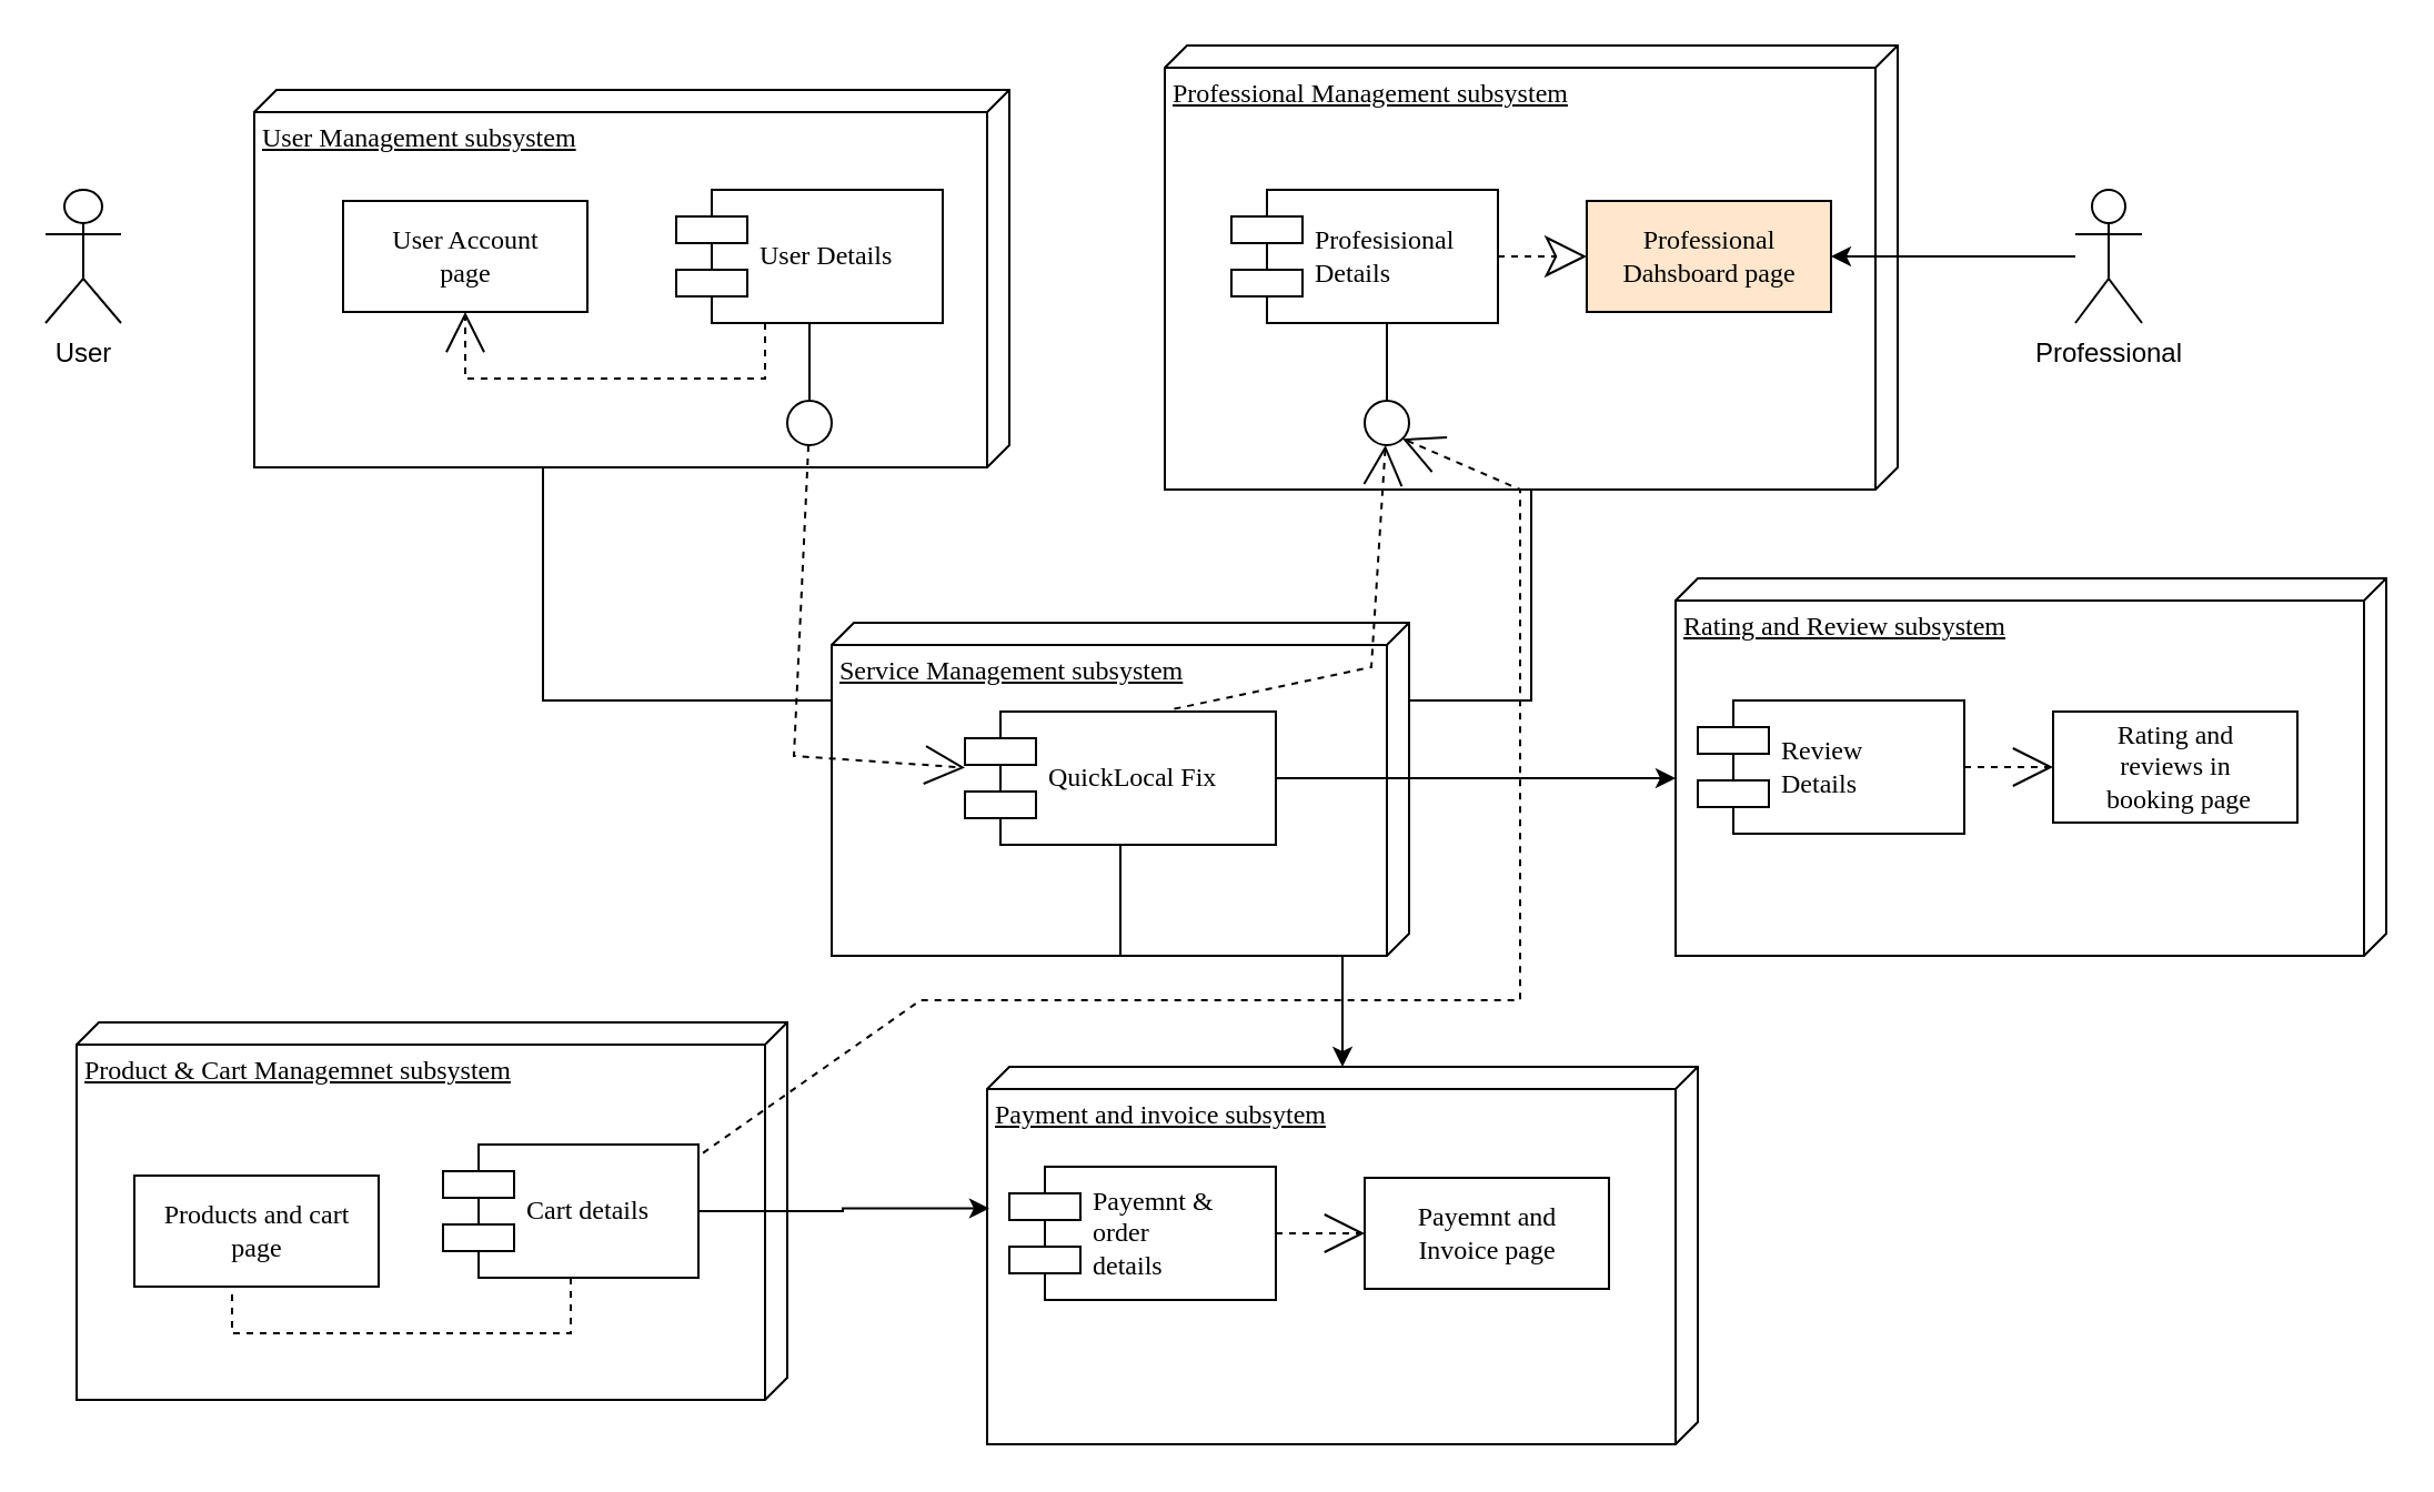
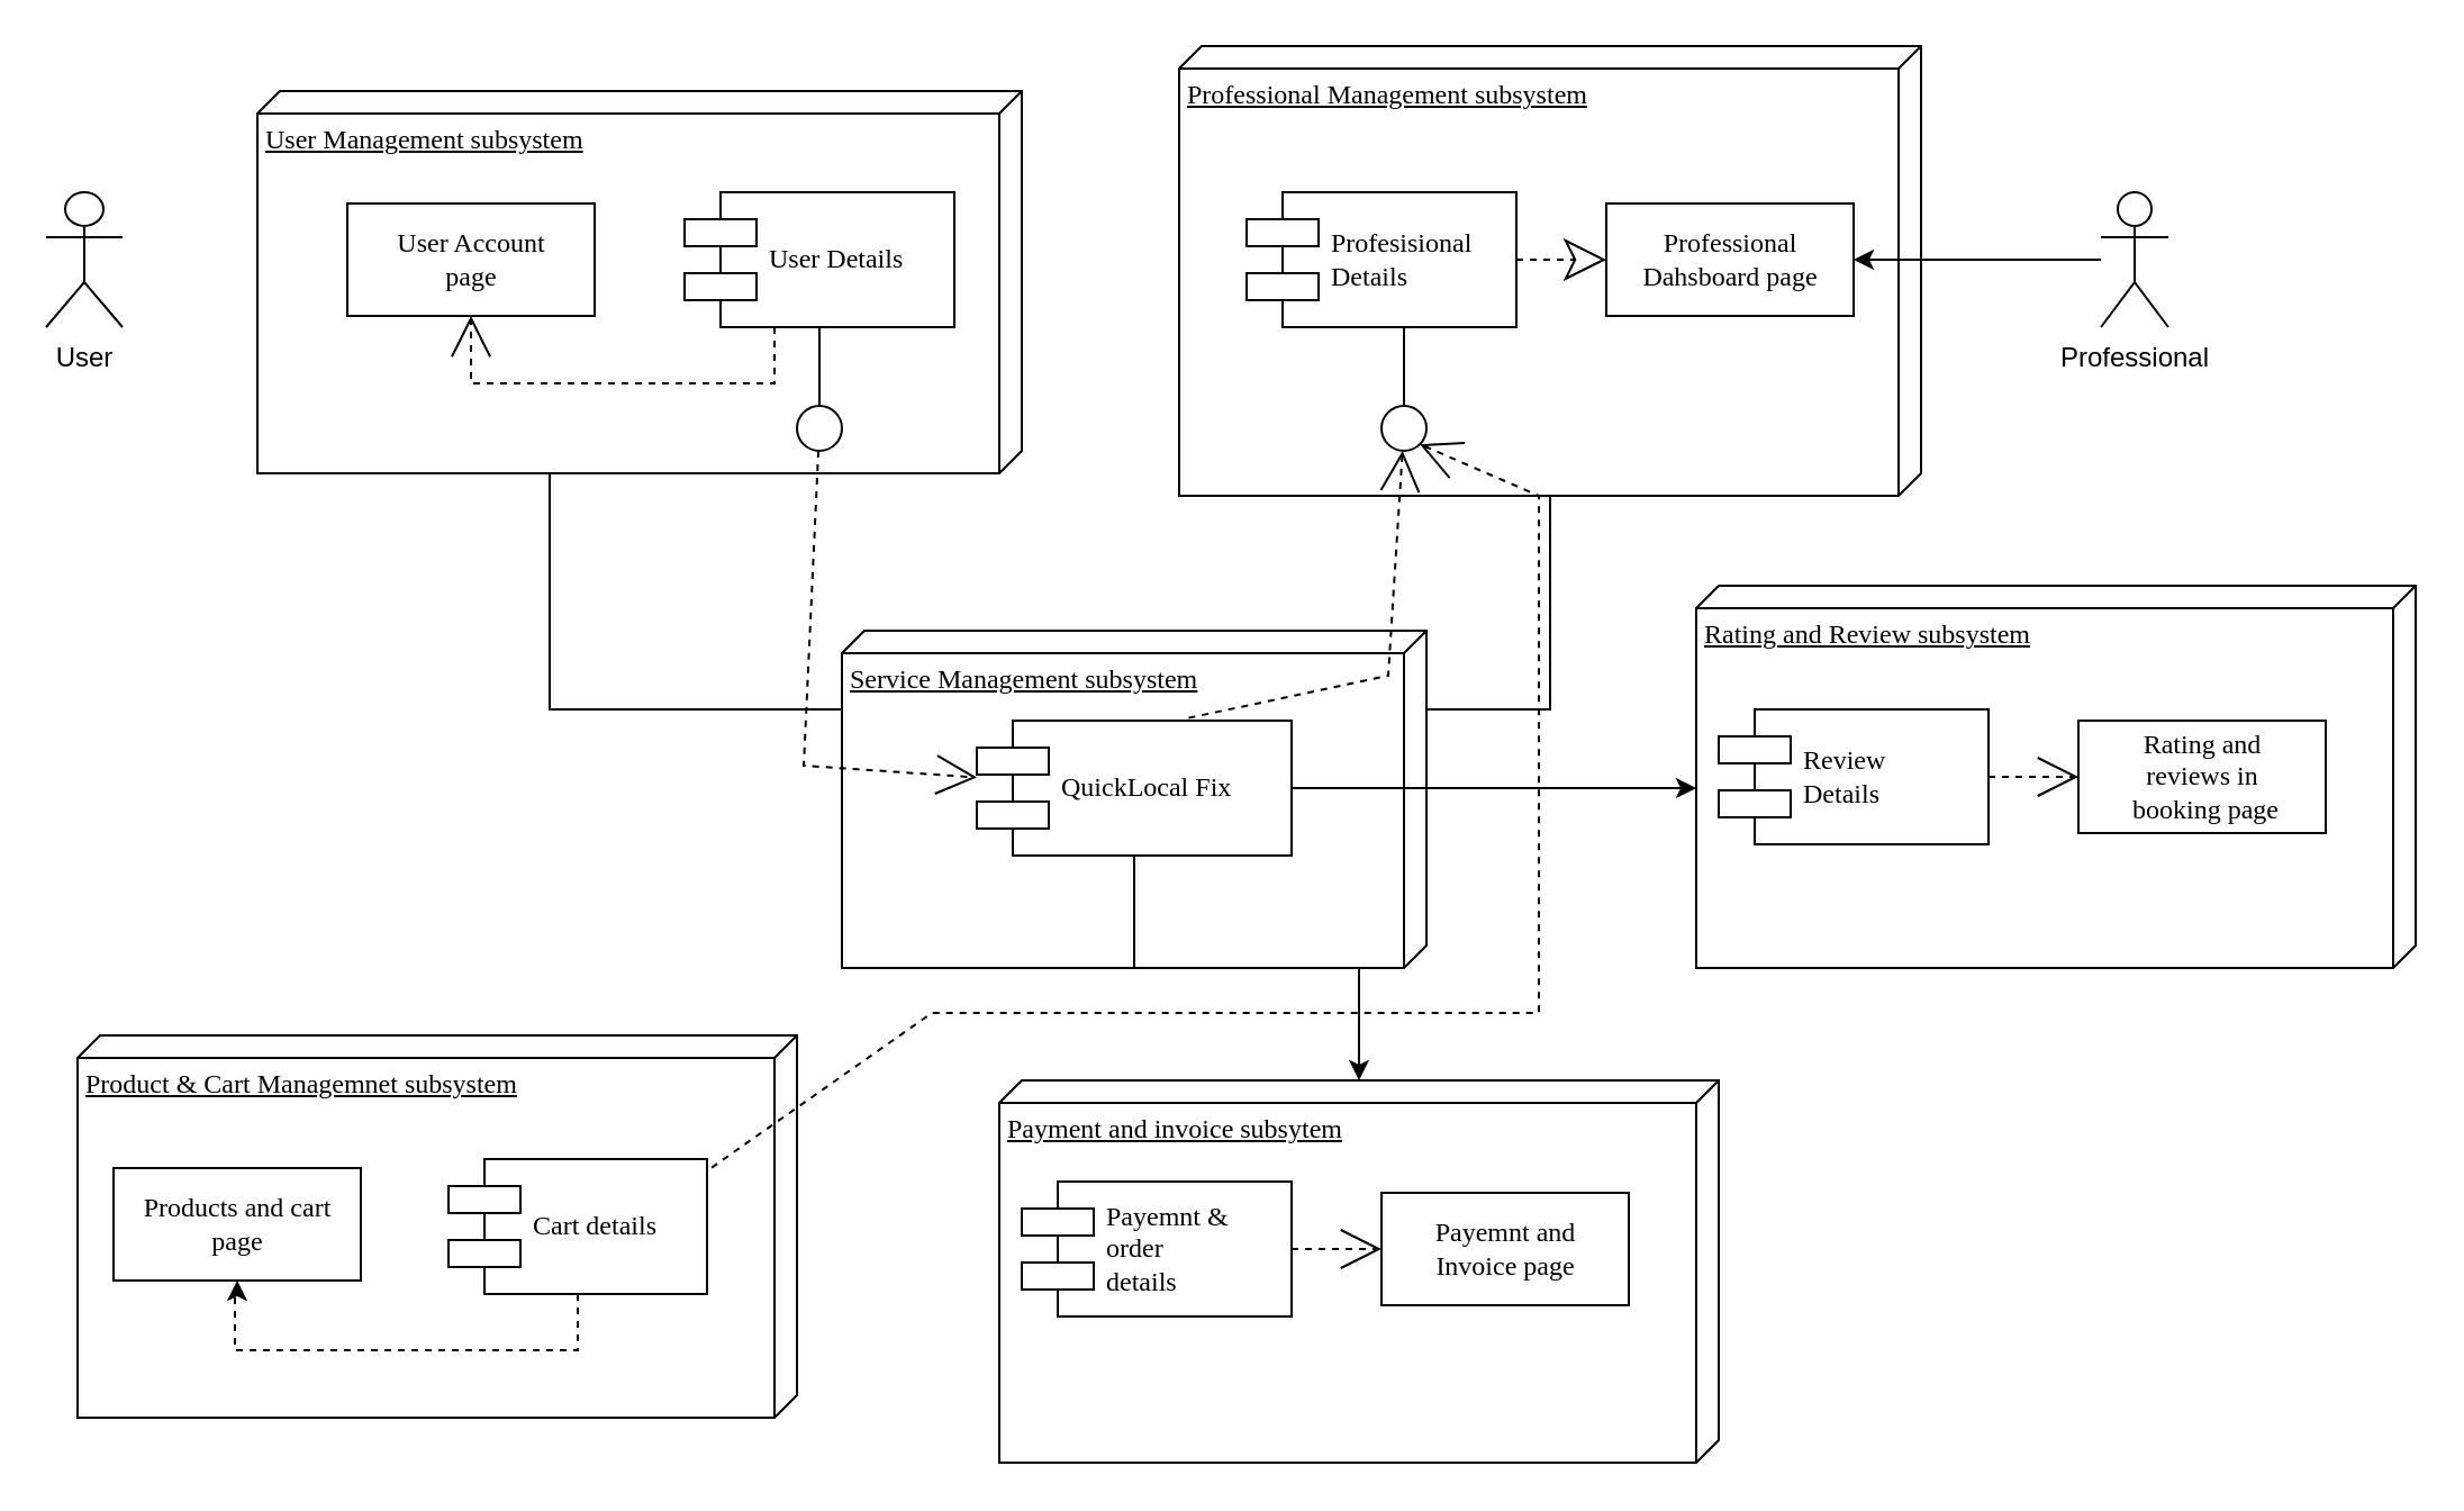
  <mxCell id="0" />
  <mxCell id="1" parent="0" />
  <mxCell id="2" value="User Management subsystem" style="verticalAlign=top;align=left;spacingTop=8;spacingLeft=2;spacingRight=12;shape=cube;size=10;direction=south;fontStyle=4;html=1;rounded=0;shadow=0;comic=0;labelBackgroundColor=none;strokeWidth=1;fontFamily=Verdana;fontSize=12" parent="1" vertex="1"><mxGeometry x="114" y="40" width="340" height="170" as="geometry" /></mxCell>
  <mxCell id="3" value="Professional Management subsystem" style="verticalAlign=top;align=left;spacingTop=8;spacingLeft=2;spacingRight=12;shape=cube;size=10;direction=south;fontStyle=4;html=1;rounded=0;shadow=0;comic=0;labelBackgroundColor=none;strokeWidth=1;fontFamily=Verdana;fontSize=12" parent="1" vertex="1"><mxGeometry x="524" y="20" width="330" height="200" as="geometry" /></mxCell>
  <mxCell id="4" value="Service Management subsystem" style="verticalAlign=top;align=left;spacingTop=8;spacingLeft=2;spacingRight=12;shape=cube;size=10;direction=south;fontStyle=4;html=1;rounded=0;shadow=0;comic=0;labelBackgroundColor=none;strokeWidth=1;fontFamily=Verdana;fontSize=12" parent="1" vertex="1"><mxGeometry x="374" y="280" width="260" height="150" as="geometry" /></mxCell>
  <mxCell id="5" value="User Account &lt;br&gt;page" style="html=1;rounded=0;shadow=0;comic=0;labelBackgroundColor=none;strokeWidth=1;fontFamily=Verdana;fontSize=12;align=center;" parent="1" vertex="1"><mxGeometry x="154" y="90" width="110" height="50" as="geometry" /></mxCell>
  <mxCell id="6" value="User Details&amp;nbsp;" style="shape=component;align=left;spacingLeft=36;rounded=0;shadow=0;comic=0;labelBackgroundColor=none;strokeWidth=1;fontFamily=Verdana;fontSize=12;html=1;" parent="1" vertex="1"><mxGeometry x="304" y="85" width="120" height="60" as="geometry" /></mxCell>
  <mxCell id="7" value="" style="ellipse;whiteSpace=wrap;html=1;rounded=0;shadow=0;comic=0;labelBackgroundColor=none;strokeWidth=1;fontFamily=Verdana;fontSize=12;align=center;" parent="1" vertex="1"><mxGeometry x="354" y="180" width="20" height="20" as="geometry" /></mxCell>
  <mxCell id="8" value="Profesisional&amp;nbsp;&lt;br&gt;Details" style="shape=component;align=left;spacingLeft=36;rounded=0;shadow=0;comic=0;labelBackgroundColor=none;strokeWidth=1;fontFamily=Verdana;fontSize=12;html=1;" parent="1" vertex="1"><mxGeometry x="554" y="85" width="120" height="60" as="geometry" /></mxCell>
- <mxCell id="9" value="Professional &lt;br&gt;Dahsboard page" style="html=1;rounded=0;shadow=0;comic=0;labelBackgroundColor=none;strokeWidth=1;fontFamily=Verdana;fontSize=12;align=center;fillColor=#ffe6cc;" parent="1" vertex="1"><mxGeometry x="714" y="90" width="110" height="50" as="geometry" /></mxCell>
+ <mxCell id="9" value="Professional &lt;br&gt;Dahsboard page" style="html=1;rounded=0;shadow=0;comic=0;labelBackgroundColor=none;strokeWidth=1;fontFamily=Verdana;fontSize=12;align=center;" parent="1" vertex="1"><mxGeometry x="714" y="90" width="110" height="50" as="geometry" /></mxCell>
  <mxCell id="10" value="" style="ellipse;whiteSpace=wrap;html=1;rounded=0;shadow=0;comic=0;labelBackgroundColor=none;strokeWidth=1;fontFamily=Verdana;fontSize=12;align=center;" parent="1" vertex="1"><mxGeometry x="614" y="180" width="20" height="20" as="geometry" /></mxCell>
  <mxCell id="11" style="edgeStyle=orthogonalEdgeStyle;rounded=0;orthogonalLoop=1;jettySize=auto;html=1;exitX=0.5;exitY=1;exitDx=0;exitDy=0;" edge="1" parent="1" source="12" target="31"><mxGeometry relative="1" as="geometry" /></mxCell>
  <mxCell id="12" value="QuickLocal Fix" style="shape=component;align=left;spacingLeft=36;rounded=0;shadow=0;comic=0;labelBackgroundColor=none;strokeWidth=1;fontFamily=Verdana;fontSize=12;html=1;" parent="1" vertex="1"><mxGeometry x="434" y="320" width="140" height="60" as="geometry" /></mxCell>
  <mxCell id="13" style="edgeStyle=none;rounded=0;html=1;dashed=1;labelBackgroundColor=none;startArrow=none;startFill=0;startSize=8;endArrow=open;endFill=0;endSize=16;fontFamily=Verdana;fontSize=12;" parent="1" source="7" target="12" edge="1"><mxGeometry relative="1" as="geometry"><Array as="points"><mxPoint x="357" y="340" /></Array></mxGeometry></mxCell>
  <mxCell id="14" style="edgeStyle=none;rounded=0;html=1;dashed=1;labelBackgroundColor=none;startArrow=none;startFill=0;startSize=8;endArrow=open;endFill=0;endSize=16;fontFamily=Verdana;fontSize=12;exitX=0.673;exitY=-0.02;exitDx=0;exitDy=0;exitPerimeter=0;" parent="1" source="12" target="10" edge="1"><mxGeometry relative="1" as="geometry"><Array as="points"><mxPoint x="617" y="300" /></Array></mxGeometry></mxCell>
  <mxCell id="15" style="edgeStyle=elbowEdgeStyle;rounded=0;html=1;labelBackgroundColor=none;startArrow=none;startFill=0;startSize=8;endArrow=none;endFill=0;endSize=16;fontFamily=Verdana;fontSize=12;" parent="1" source="10" target="8" edge="1"><mxGeometry relative="1" as="geometry" /></mxCell>
  <mxCell id="16" style="edgeStyle=elbowEdgeStyle;rounded=0;html=1;labelBackgroundColor=none;startArrow=none;startFill=0;startSize=8;endArrow=none;endFill=0;endSize=16;fontFamily=Verdana;fontSize=12;" parent="1" source="7" target="6" edge="1"><mxGeometry relative="1" as="geometry" /></mxCell>
  <mxCell id="17" style="edgeStyle=orthogonalEdgeStyle;rounded=0;html=1;labelBackgroundColor=none;startArrow=none;startFill=0;startSize=8;endArrow=open;endFill=0;endSize=16;fontFamily=Verdana;fontSize=12;dashed=1;" parent="1" source="6" target="5" edge="1"><mxGeometry relative="1" as="geometry"><Array as="points"><mxPoint x="344" y="170" /><mxPoint x="209" y="170" /></Array></mxGeometry></mxCell>
  <mxCell id="18" style="edgeStyle=orthogonalEdgeStyle;rounded=0;html=1;dashed=1;labelBackgroundColor=none;startArrow=none;startFill=0;startSize=8;endArrow=classic;endFill=0;endSize=16;fontFamily=Verdana;fontSize=12;" parent="1" source="8" target="9" edge="1"><mxGeometry relative="1" as="geometry" /></mxCell>
  <mxCell id="19" style="edgeStyle=orthogonalEdgeStyle;rounded=0;html=1;labelBackgroundColor=none;startArrow=none;startFill=0;startSize=8;endArrow=none;endFill=0;endSize=16;fontFamily=Verdana;fontSize=12;" parent="1" source="4" target="3" edge="1"><mxGeometry relative="1" as="geometry"><Array as="points"><mxPoint x="689" y="315" /></Array></mxGeometry></mxCell>
  <mxCell id="20" style="edgeStyle=orthogonalEdgeStyle;rounded=0;html=1;labelBackgroundColor=none;startArrow=none;startFill=0;startSize=8;endArrow=none;endFill=0;endSize=16;fontFamily=Verdana;fontSize=12;" parent="1" source="4" target="2" edge="1"><mxGeometry relative="1" as="geometry"><Array as="points"><mxPoint x="244" y="315" /></Array></mxGeometry></mxCell>
  <mxCell id="21" value="Product &amp;amp; Cart Managemnet subsystem" style="verticalAlign=top;align=left;spacingTop=8;spacingLeft=2;spacingRight=12;shape=cube;size=10;direction=south;fontStyle=4;html=1;rounded=0;shadow=0;comic=0;labelBackgroundColor=none;strokeWidth=1;fontFamily=Verdana;fontSize=12" vertex="1" parent="1"><mxGeometry x="34" y="460" width="320" height="170" as="geometry" /></mxCell>
  <mxCell id="22" style="edgeStyle=orthogonalEdgeStyle;rounded=0;dashed=1;orthogonalLoop=1;jettySize=auto;html=1;exitX=0.5;exitY=1;exitDx=0;exitDy=0;entryX=0.5;entryY=1;entryDx=0;entryDy=0;" edge="1" parent="1" source="23" target="25"><mxGeometry relative="1" as="geometry"><Array as="points"><mxPoint x="256" y="600" /><mxPoint x="104" y="600" /><mxPoint x="104" y="575" /></Array></mxGeometry></mxCell>
  <mxCell id="23" value="Cart details" style="shape=component;align=left;spacingLeft=36;rounded=0;shadow=0;comic=0;labelBackgroundColor=none;strokeWidth=1;fontFamily=Verdana;fontSize=12;html=1;" vertex="1" parent="1"><mxGeometry x="199" y="515" width="115" height="60" as="geometry" /></mxCell>
  <mxCell id="24" style="edgeStyle=none;rounded=0;html=1;dashed=1;labelBackgroundColor=none;startArrow=none;startFill=0;startSize=8;endArrow=open;endFill=0;endSize=16;fontFamily=Verdana;fontSize=12;exitX=1.018;exitY=0.063;exitDx=0;exitDy=0;exitPerimeter=0;entryX=1;entryY=1;entryDx=0;entryDy=0;" edge="1" parent="1" source="23" target="10"><mxGeometry relative="1" as="geometry"><mxPoint x="244" y="576.511" as="sourcePoint" /><mxPoint x="634" y="150" as="targetPoint" /><Array as="points"><mxPoint x="414" y="450" /><mxPoint x="684" y="450" /><mxPoint x="684" y="220" /></Array></mxGeometry></mxCell>
- <mxCell id="25" value="Products and cart&lt;br&gt;page" style="html=1;rounded=0;shadow=0;comic=0;labelBackgroundColor=none;strokeWidth=1;fontFamily=Verdana;fontSize=12;align=center;" vertex="1" parent="1"><mxGeometry x="60" y="529" width="110" height="50" as="geometry" /></mxCell>
+ <mxCell id="25" value="Products and cart&lt;br&gt;page" style="html=1;rounded=0;shadow=0;comic=0;labelBackgroundColor=none;strokeWidth=1;fontFamily=Verdana;fontSize=12;align=center;" vertex="1" parent="1"><mxGeometry x="50" y="519" width="110" height="50" as="geometry" /></mxCell>
  <mxCell id="26" value="Rating and Review subsystem" style="verticalAlign=top;align=left;spacingTop=8;spacingLeft=2;spacingRight=12;shape=cube;size=10;direction=south;fontStyle=4;html=1;rounded=0;shadow=0;comic=0;labelBackgroundColor=none;strokeWidth=1;fontFamily=Verdana;fontSize=12" vertex="1" parent="1"><mxGeometry x="754" y="260" width="320" height="170" as="geometry" /></mxCell>
  <mxCell id="27" style="edgeStyle=orthogonalEdgeStyle;rounded=0;orthogonalLoop=1;jettySize=auto;html=1;exitX=1;exitY=0.5;exitDx=0;exitDy=0;entryX=0;entryY=0;entryDx=90;entryDy=320;entryPerimeter=0;" edge="1" parent="1" source="12" target="26"><mxGeometry relative="1" as="geometry" /></mxCell>
  <mxCell id="28" value="Rating and &lt;br&gt;reviews in&lt;br&gt;&amp;nbsp;booking page" style="html=1;rounded=0;shadow=0;comic=0;labelBackgroundColor=none;strokeWidth=1;fontFamily=Verdana;fontSize=12;align=center;" vertex="1" parent="1"><mxGeometry x="924" y="320" width="110" height="50" as="geometry" /></mxCell>
  <mxCell id="29" value="Review &lt;br&gt;Details" style="shape=component;align=left;spacingLeft=36;rounded=0;shadow=0;comic=0;labelBackgroundColor=none;strokeWidth=1;fontFamily=Verdana;fontSize=12;html=1;" vertex="1" parent="1"><mxGeometry x="764" y="315" width="120" height="60" as="geometry" /></mxCell>
  <mxCell id="30" style="edgeStyle=orthogonalEdgeStyle;rounded=0;html=1;dashed=1;labelBackgroundColor=none;startArrow=none;startFill=0;startSize=8;endArrow=open;endFill=0;endSize=16;fontFamily=Verdana;fontSize=12;" edge="1" parent="1" source="29"><mxGeometry relative="1" as="geometry"><mxPoint x="924" y="345" as="targetPoint" /></mxGeometry></mxCell>
  <mxCell id="31" value="Payment and invoice subsytem" style="verticalAlign=top;align=left;spacingTop=8;spacingLeft=2;spacingRight=12;shape=cube;size=10;direction=south;fontStyle=4;html=1;rounded=0;shadow=0;comic=0;labelBackgroundColor=none;strokeWidth=1;fontFamily=Verdana;fontSize=12" vertex="1" parent="1"><mxGeometry x="444" y="480" width="320" height="170" as="geometry" /></mxCell>
  <mxCell id="32" value="Payemnt and &lt;br&gt;Invoice page" style="html=1;rounded=0;shadow=0;comic=0;labelBackgroundColor=none;strokeWidth=1;fontFamily=Verdana;fontSize=12;align=center;" vertex="1" parent="1"><mxGeometry x="614" y="530" width="110" height="50" as="geometry" /></mxCell>
  <mxCell id="33" value="Payemnt &amp;amp; &lt;br&gt;order&lt;br&gt;details" style="shape=component;align=left;spacingLeft=36;rounded=0;shadow=0;comic=0;labelBackgroundColor=none;strokeWidth=1;fontFamily=Verdana;fontSize=12;html=1;" vertex="1" parent="1"><mxGeometry x="454" y="525" width="120" height="60" as="geometry" /></mxCell>
  <mxCell id="34" style="edgeStyle=orthogonalEdgeStyle;rounded=0;html=1;dashed=1;labelBackgroundColor=none;startArrow=none;startFill=0;startSize=8;endArrow=open;endFill=0;endSize=16;fontFamily=Verdana;fontSize=12;" edge="1" parent="1" source="33"><mxGeometry relative="1" as="geometry"><mxPoint x="614" y="555" as="targetPoint" /></mxGeometry></mxCell>
- <mxCell id="35" style="edgeStyle=orthogonalEdgeStyle;rounded=0;orthogonalLoop=1;jettySize=auto;html=1;exitX=1;exitY=0.5;exitDx=0;exitDy=0;entryX=0.375;entryY=0.997;entryDx=0;entryDy=0;entryPerimeter=0;" edge="1" parent="1" source="23" target="31"><mxGeometry relative="1" as="geometry"><Array as="points"><mxPoint x="379" y="545" /><mxPoint x="379" y="544" /></Array></mxGeometry></mxCell>
  <mxCell id="36" value="User" style="shape=umlActor;verticalLabelPosition=bottom;verticalAlign=top;html=1;outlineConnect=0;" vertex="1" parent="1"><mxGeometry x="20" y="85" width="34" height="60" as="geometry" /></mxCell>
  <mxCell id="37" style="edgeStyle=orthogonalEdgeStyle;rounded=0;orthogonalLoop=1;jettySize=auto;html=1;entryX=1;entryY=0.5;entryDx=0;entryDy=0;" edge="1" parent="1" source="38" target="9"><mxGeometry relative="1" as="geometry" /></mxCell>
  <mxCell id="38" value="Professional" style="shape=umlActor;verticalLabelPosition=bottom;verticalAlign=top;html=1;outlineConnect=0;" vertex="1" parent="1"><mxGeometry x="934" y="85" width="30" height="60" as="geometry" /></mxCell>
